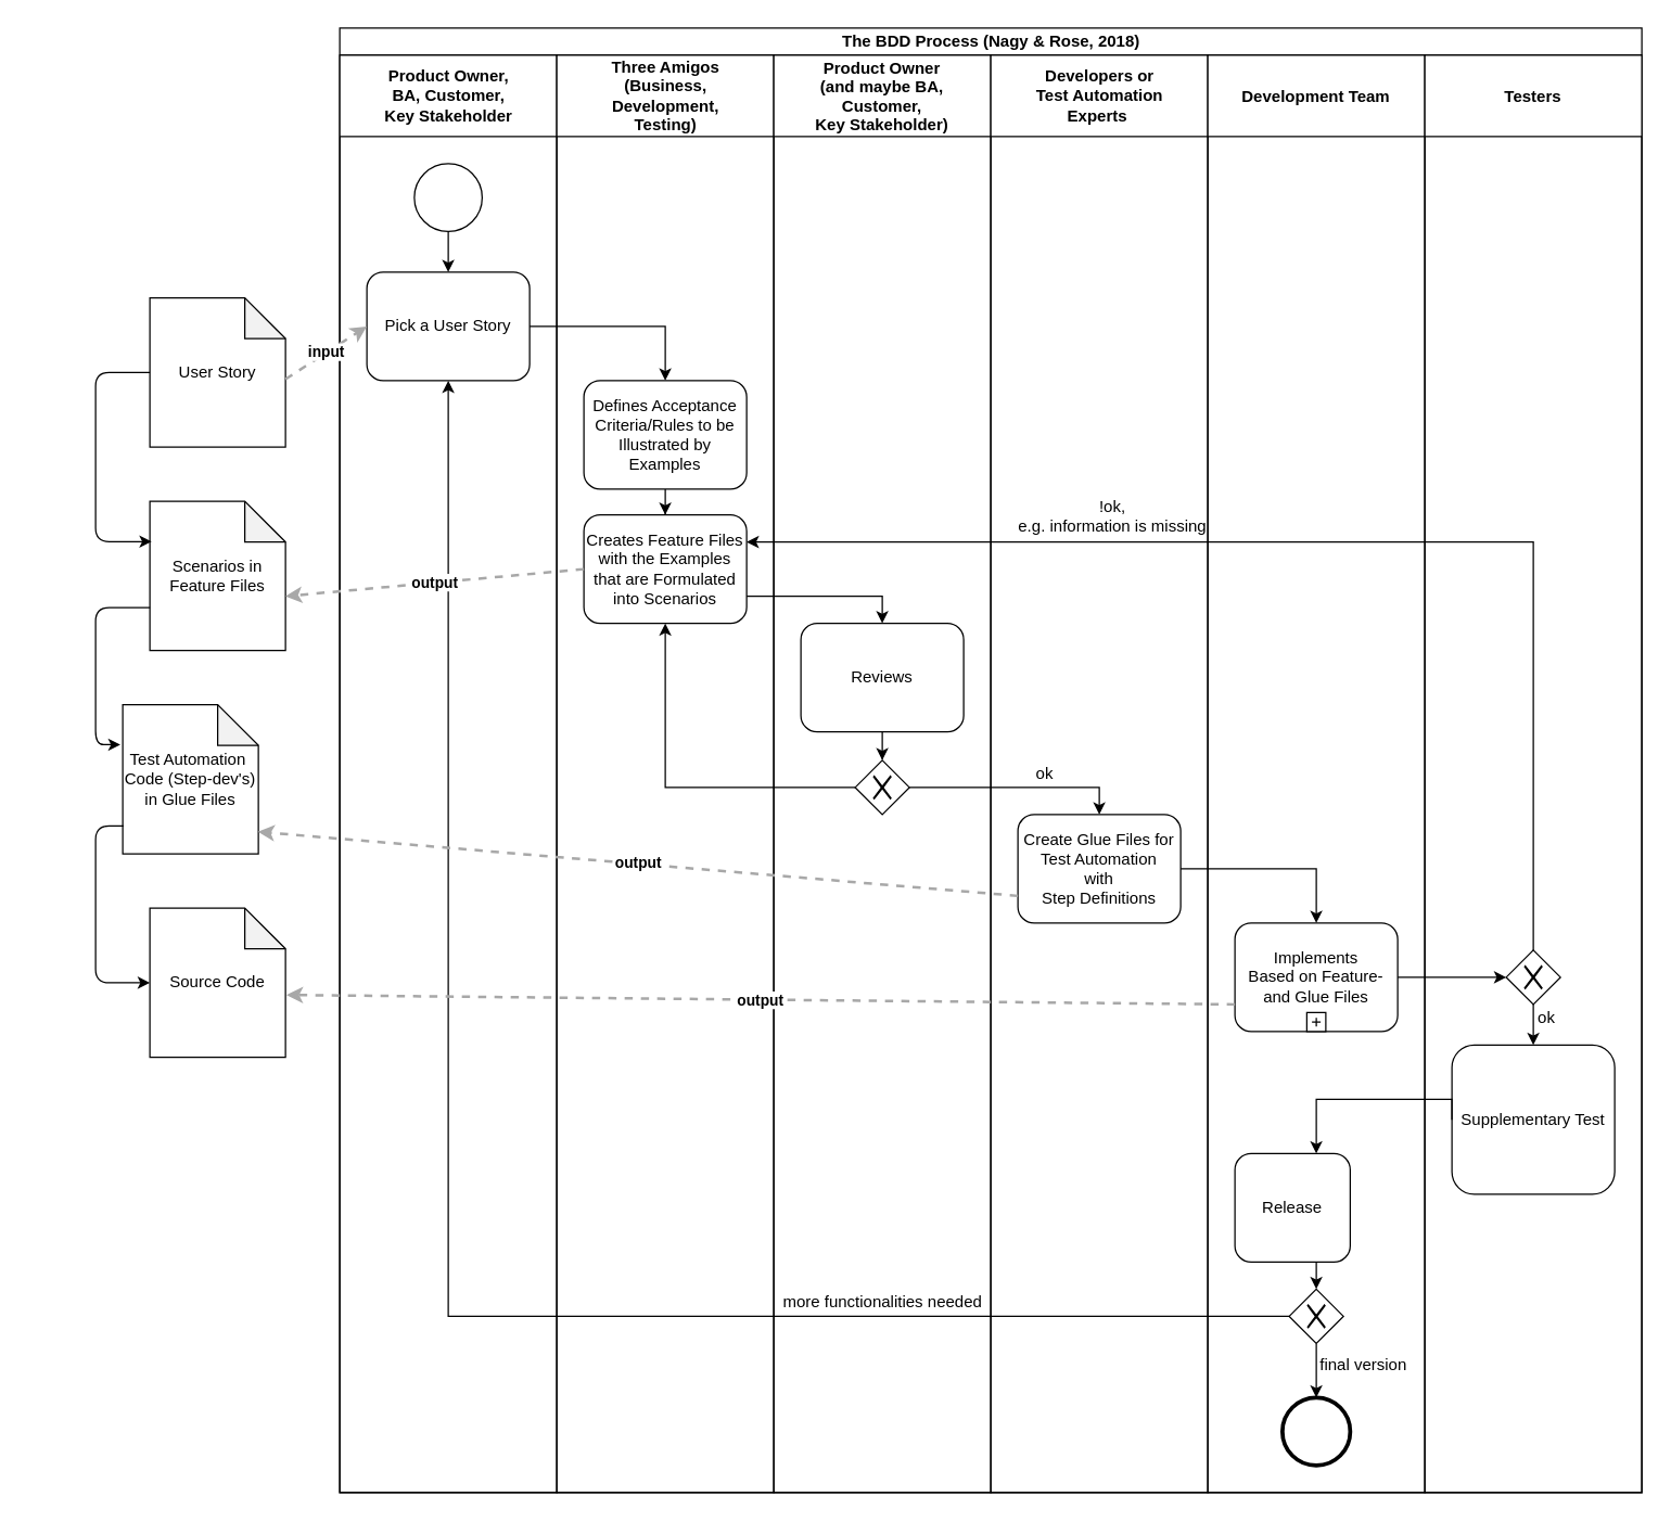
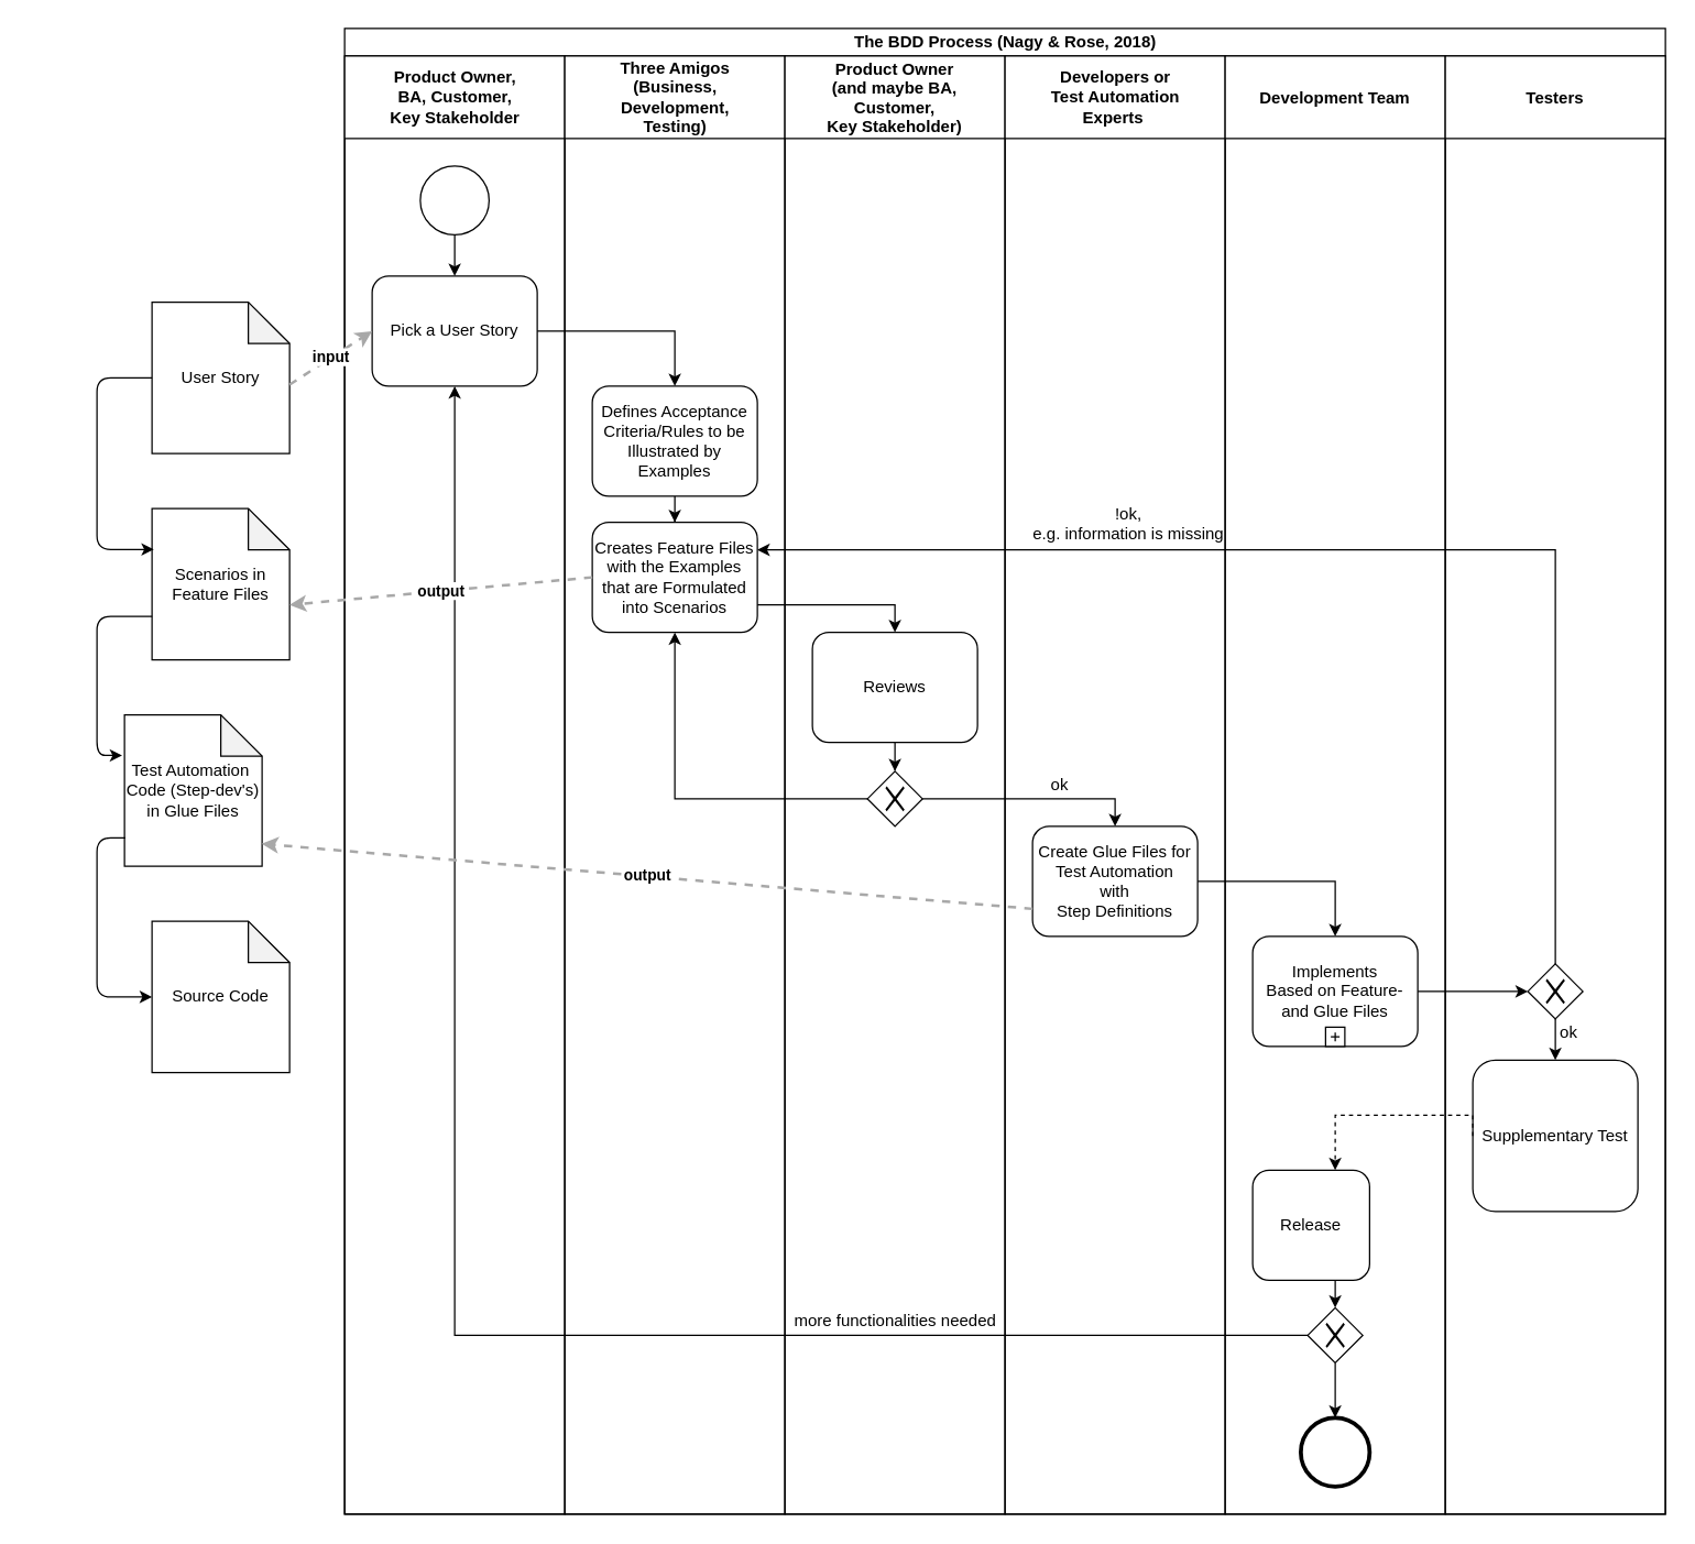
  <mxCell id="0" />
  <mxCell id="1" parent="0" />
  <mxCell id="2" value="User Story" style="shape=note;whiteSpace=wrap;html=1;backgroundOutline=1;darkOpacity=0.05;" parent="1" vertex="1"><mxGeometry x="110" y="219" width="100" height="110" as="geometry" /></mxCell>
  <mxCell id="3" value="Scenarios in Feature Files" style="shape=note;whiteSpace=wrap;html=1;backgroundOutline=1;darkOpacity=0.05;" parent="1" vertex="1"><mxGeometry x="110" y="369" width="100" height="110" as="geometry" /></mxCell>
  <mxCell id="4" value="Test Automation&amp;nbsp; Code (Step-dev's) in Glue Files" style="shape=note;whiteSpace=wrap;html=1;backgroundOutline=1;darkOpacity=0.05;" parent="1" vertex="1"><mxGeometry x="90" y="519" width="100" height="110" as="geometry" /></mxCell>
  <mxCell id="5" value="Source Code" style="shape=note;whiteSpace=wrap;html=1;backgroundOutline=1;darkOpacity=0.05;" parent="1" vertex="1"><mxGeometry x="110" y="669" width="100" height="110" as="geometry" /></mxCell>
  <mxCell id="6" value="The BDD Process&amp;nbsp;(Nagy &amp;amp; Rose, 2018)" style="swimlane;html=1;childLayout=stackLayout;resizeParent=1;resizeParentMax=0;startSize=20;" parent="1" vertex="1"><mxGeometry x="250" y="20" width="960" height="1080" as="geometry" /></mxCell>
  <mxCell id="7" value="Product Owner, &lt;br&gt;BA, Customer, &lt;br&gt;Key Stakeholder" style="swimlane;html=1;startSize=60;" parent="6" vertex="1"><mxGeometry y="20" width="160" height="1060" as="geometry" /></mxCell>
  <mxCell id="8" value="Pick a User Story" style="shape=ext;rounded=1;html=1;whiteSpace=wrap;" parent="7" vertex="1"><mxGeometry x="20" y="160" width="120" height="80" as="geometry" /></mxCell>
  <mxCell id="9" style="edgeStyle=orthogonalEdgeStyle;rounded=0;orthogonalLoop=1;jettySize=auto;html=1;entryX=0.5;entryY=0;entryDx=0;entryDy=0;" parent="7" source="10" target="8" edge="1"><mxGeometry relative="1" as="geometry" /></mxCell>
  <mxCell id="10" value="" style="shape=mxgraph.bpmn.shape;html=1;verticalLabelPosition=bottom;labelBackgroundColor=#ffffff;verticalAlign=top;align=center;perimeter=ellipsePerimeter;outlineConnect=0;outline=standard;symbol=general;" parent="7" vertex="1"><mxGeometry x="55" y="80" width="50" height="50" as="geometry" /></mxCell>
  <mxCell id="11" value="Three Amigos &lt;br&gt;(Business, &lt;br&gt;Development, &lt;br&gt;Testing)" style="swimlane;html=1;startSize=60;" parent="6" vertex="1"><mxGeometry x="160" y="20" width="160" height="1060" as="geometry" /></mxCell>
  <mxCell id="12" style="edgeStyle=orthogonalEdgeStyle;rounded=0;orthogonalLoop=1;jettySize=auto;html=1;" parent="11" source="13" target="14" edge="1"><mxGeometry relative="1" as="geometry" /></mxCell>
  <mxCell id="13" value="Defines Acceptance Criteria/Rules to be Illustrated by Examples" style="shape=ext;rounded=1;html=1;whiteSpace=wrap;" parent="11" vertex="1"><mxGeometry x="20" y="240" width="120" height="80" as="geometry" /></mxCell>
  <mxCell id="14" value="Creates Feature Files with the Examples that are Formulated into Scenarios" style="shape=ext;rounded=1;html=1;whiteSpace=wrap;" parent="11" vertex="1"><mxGeometry x="20" y="339" width="120" height="80" as="geometry" /></mxCell>
  <mxCell id="15" value="Product Owner &#10;(and maybe BA, &#10;Customer, &#10;Key Stakeholder)" style="swimlane;startSize=60;" parent="6" vertex="1"><mxGeometry x="320" y="20" width="160" height="1060" as="geometry" /></mxCell>
  <mxCell id="16" value="more functionalities needed" style="text;html=1;strokeColor=none;fillColor=none;align=center;verticalAlign=middle;whiteSpace=wrap;rounded=0;" parent="15" vertex="1"><mxGeometry x="-5.5" y="910" width="171" height="20" as="geometry" /></mxCell>
  <mxCell id="17" value="" style="shape=mxgraph.bpmn.shape;html=1;verticalLabelPosition=bottom;labelBackgroundColor=#ffffff;verticalAlign=top;align=center;perimeter=rhombusPerimeter;background=gateway;outlineConnect=0;outline=none;symbol=exclusiveGw;" parent="15" vertex="1"><mxGeometry x="60" y="520" width="40" height="40" as="geometry" /></mxCell>
  <mxCell id="18" value="Reviews" style="shape=ext;rounded=1;html=1;whiteSpace=wrap;" parent="15" vertex="1"><mxGeometry x="20" y="419" width="120" height="80" as="geometry" /></mxCell>
  <mxCell id="19" style="edgeStyle=orthogonalEdgeStyle;rounded=0;orthogonalLoop=1;jettySize=auto;html=1;entryX=0.5;entryY=0;entryDx=0;entryDy=0;" parent="15" source="18" target="17" edge="1"><mxGeometry relative="1" as="geometry" /></mxCell>
  <mxCell id="20" value="Developers or &lt;br&gt;Test Automation &lt;br&gt;Experts&amp;nbsp;" style="swimlane;html=1;startSize=60;" parent="6" vertex="1"><mxGeometry x="480" y="20" width="160" height="1060" as="geometry" /></mxCell>
  <mxCell id="21" value="ok" style="text;html=1;strokeColor=none;fillColor=none;align=center;verticalAlign=middle;whiteSpace=wrap;rounded=0;" parent="20" vertex="1"><mxGeometry x="20" y="520" width="40" height="20" as="geometry" /></mxCell>
  <mxCell id="22" value="!ok, &lt;br&gt;e.g. information is missing" style="text;html=1;strokeColor=none;fillColor=none;align=center;verticalAlign=middle;whiteSpace=wrap;rounded=0;" parent="20" vertex="1"><mxGeometry y="320" width="180" height="40" as="geometry" /></mxCell>
  <mxCell id="23" value="Create Glue Files for Test Automation&lt;br&gt;with&lt;br&gt;Step Definitions" style="shape=ext;rounded=1;html=1;whiteSpace=wrap;" parent="20" vertex="1"><mxGeometry x="20" y="560" width="120" height="80" as="geometry" /></mxCell>
  <mxCell id="24" value="Development Team" style="swimlane;startSize=60;" parent="6" vertex="1"><mxGeometry x="640" y="20" width="160" height="1060" as="geometry" /></mxCell>
  <mxCell id="25" style="edgeStyle=orthogonalEdgeStyle;rounded=0;orthogonalLoop=1;jettySize=auto;html=1;exitX=0.5;exitY=1;exitDx=0;exitDy=0;entryX=0.5;entryY=0;entryDx=0;entryDy=0;" parent="24" source="30" target="31" edge="1"><mxGeometry relative="1" as="geometry" /></mxCell>
  <mxCell id="26" style="edgeStyle=orthogonalEdgeStyle;rounded=0;orthogonalLoop=1;jettySize=auto;html=1;exitX=0.5;exitY=1;exitDx=0;exitDy=0;entryX=0.5;entryY=0;entryDx=0;entryDy=0;" parent="24" source="31" target="27" edge="1"><mxGeometry relative="1" as="geometry" /></mxCell>
  <mxCell id="27" value="" style="shape=mxgraph.bpmn.shape;html=1;verticalLabelPosition=bottom;labelBackgroundColor=#ffffff;verticalAlign=top;align=center;perimeter=ellipsePerimeter;outlineConnect=0;outline=end;symbol=general;" parent="24" vertex="1"><mxGeometry x="55" y="990" width="50" height="50" as="geometry" /></mxCell>
  <mxCell id="28" value="Implements &lt;br&gt;Based on Feature- and Glue Files" style="html=1;whiteSpace=wrap;rounded=1;dropTarget=0;" parent="24" vertex="1"><mxGeometry x="20" y="640" width="120" height="80" as="geometry" /></mxCell>
  <mxCell id="29" value="" style="html=1;shape=plus;outlineConnect=0;" parent="28" vertex="1"><mxGeometry x="0.5" y="1" width="14" height="14" relative="1" as="geometry"><mxPoint x="-7" y="-14" as="offset" /></mxGeometry></mxCell>
  <mxCell id="30" value="Release" style="shape=ext;rounded=1;html=1;whiteSpace=wrap;" parent="24" vertex="1"><mxGeometry x="20" y="810" width="85" height="80" as="geometry" /></mxCell>
  <mxCell id="31" value="" style="shape=mxgraph.bpmn.shape;html=1;verticalLabelPosition=bottom;labelBackgroundColor=#ffffff;verticalAlign=top;align=center;perimeter=rhombusPerimeter;background=gateway;outlineConnect=0;outline=none;symbol=exclusiveGw;" parent="24" vertex="1"><mxGeometry x="60" y="910" width="40" height="40" as="geometry" /></mxCell>
- <mxCell id="32" value="final version" style="text;html=1;strokeColor=none;fillColor=none;align=center;verticalAlign=middle;whiteSpace=wrap;rounded=0;" parent="24" vertex="1"><mxGeometry x="70" y="956" width="90" height="20" as="geometry" /></mxCell>
  <mxCell id="33" value="Testers" style="swimlane;startSize=60;" parent="6" vertex="1"><mxGeometry x="800" y="20" width="160" height="1060" as="geometry" /></mxCell>
  <mxCell id="34" style="edgeStyle=orthogonalEdgeStyle;rounded=0;orthogonalLoop=1;jettySize=auto;html=1;entryX=0.5;entryY=0;entryDx=0;entryDy=0;" parent="33" source="36" target="35" edge="1"><mxGeometry relative="1" as="geometry" /></mxCell>
  <mxCell id="35" value="Supplementary Test" style="shape=ext;rounded=1;html=1;whiteSpace=wrap;" parent="33" vertex="1"><mxGeometry x="20" y="730" width="120" height="110" as="geometry" /></mxCell>
  <mxCell id="36" value="" style="shape=mxgraph.bpmn.shape;html=1;verticalLabelPosition=bottom;labelBackgroundColor=#ffffff;verticalAlign=top;align=center;perimeter=rhombusPerimeter;background=gateway;outlineConnect=0;outline=none;symbol=exclusiveGw;" parent="33" vertex="1"><mxGeometry x="60" y="660" width="40" height="40" as="geometry" /></mxCell>
  <mxCell id="37" value="ok" style="text;html=1;strokeColor=none;fillColor=none;align=center;verticalAlign=middle;whiteSpace=wrap;rounded=0;" parent="33" vertex="1"><mxGeometry x="70" y="700" width="40" height="20" as="geometry" /></mxCell>
  <mxCell id="38" style="edgeStyle=orthogonalEdgeStyle;rounded=0;orthogonalLoop=1;jettySize=auto;html=1;" parent="6" source="8" target="13" edge="1"><mxGeometry relative="1" as="geometry"><Array as="points"><mxPoint x="240" y="220" /></Array></mxGeometry></mxCell>
  <mxCell id="39" style="edgeStyle=orthogonalEdgeStyle;rounded=0;orthogonalLoop=1;jettySize=auto;html=1;exitX=1;exitY=0.75;exitDx=0;exitDy=0;" parent="6" source="14" target="18" edge="1"><mxGeometry relative="1" as="geometry"><mxPoint x="320" y="419" as="sourcePoint" /><Array as="points"><mxPoint x="400" y="419" /></Array></mxGeometry></mxCell>
- <mxCell id="40" style="edgeStyle=orthogonalEdgeStyle;rounded=0;orthogonalLoop=1;jettySize=auto;html=1;exitX=0;exitY=0.5;exitDx=0;exitDy=0;" parent="6" source="35" target="30" edge="1"><mxGeometry relative="1" as="geometry"><Array as="points"><mxPoint x="720" y="790" /></Array></mxGeometry></mxCell>
+ <mxCell id="40" style="edgeStyle=orthogonalEdgeStyle;rounded=0;orthogonalLoop=1;jettySize=auto;html=1;exitX=0;exitY=0.5;exitDx=0;exitDy=0;dashed=1;" parent="6" source="35" target="30" edge="1"><mxGeometry relative="1" as="geometry"><Array as="points"><mxPoint x="720" y="790" /></Array></mxGeometry></mxCell>
  <mxCell id="41" style="edgeStyle=orthogonalEdgeStyle;rounded=0;orthogonalLoop=1;jettySize=auto;html=1;entryX=0;entryY=0.5;entryDx=0;entryDy=0;" parent="6" source="28" target="36" edge="1"><mxGeometry relative="1" as="geometry" /></mxCell>
  <mxCell id="42" style="edgeStyle=orthogonalEdgeStyle;rounded=0;orthogonalLoop=1;jettySize=auto;html=1;entryX=1;entryY=0.25;entryDx=0;entryDy=0;exitX=0.5;exitY=0;exitDx=0;exitDy=0;" parent="6" source="36" target="14" edge="1"><mxGeometry relative="1" as="geometry"><Array as="points"><mxPoint x="880" y="379" /></Array><mxPoint x="910" y="770" as="sourcePoint" /></mxGeometry></mxCell>
  <mxCell id="43" style="edgeStyle=orthogonalEdgeStyle;rounded=0;orthogonalLoop=1;jettySize=auto;html=1;entryX=0.5;entryY=1;entryDx=0;entryDy=0;" parent="6" source="31" target="8" edge="1"><mxGeometry relative="1" as="geometry"><Array as="points"><mxPoint x="80" y="950" /></Array></mxGeometry></mxCell>
  <mxCell id="44" style="edgeStyle=orthogonalEdgeStyle;rounded=0;orthogonalLoop=1;jettySize=auto;html=1;entryX=0.5;entryY=0;entryDx=0;entryDy=0;" parent="6" source="17" target="23" edge="1"><mxGeometry relative="1" as="geometry"><mxPoint x="560" y="660" as="targetPoint" /></mxGeometry></mxCell>
  <mxCell id="45" style="edgeStyle=orthogonalEdgeStyle;rounded=0;orthogonalLoop=1;jettySize=auto;html=1;entryX=0.5;entryY=1;entryDx=0;entryDy=0;" parent="6" source="17" target="14" edge="1"><mxGeometry relative="1" as="geometry" /></mxCell>
  <mxCell id="46" style="edgeStyle=orthogonalEdgeStyle;rounded=0;orthogonalLoop=1;jettySize=auto;html=1;entryX=0.5;entryY=0;entryDx=0;entryDy=0;exitX=1;exitY=0.5;exitDx=0;exitDy=0;" parent="6" source="23" target="28" edge="1"><mxGeometry relative="1" as="geometry"><mxPoint x="740" y="670" as="targetPoint" /><mxPoint x="640" y="620" as="sourcePoint" /></mxGeometry></mxCell>
  <mxCell id="47" value="&lt;div style=&quot;text-align: left&quot;&gt;&lt;div style=&quot;text-align: center&quot;&gt;&lt;b&gt;input&lt;/b&gt;&lt;/div&gt;&lt;/div&gt;" style="edgeStyle=none;rounded=0;html=1;entryX=0;entryY=0.5;jettySize=auto;orthogonalLoop=1;strokeColor=#A8A8A8;strokeWidth=2;fontColor=#000000;jumpStyle=none;dashed=1;entryDx=0;entryDy=0;exitX=1;exitY=0.545;exitDx=0;exitDy=0;exitPerimeter=0;" parent="1" source="2" target="8" edge="1"><mxGeometry width="200" relative="1" as="geometry"><mxPoint x="190" y="220" as="sourcePoint" /><mxPoint x="280" y="375" as="targetPoint" /></mxGeometry></mxCell>
  <mxCell id="48" value="&lt;div style=&quot;text-align: left&quot;&gt;&lt;div style=&quot;text-align: center&quot;&gt;&lt;b&gt;output&lt;/b&gt;&lt;/div&gt;&lt;/div&gt;" style="edgeStyle=none;rounded=0;html=1;entryX=0;entryY=0;jettySize=auto;orthogonalLoop=1;strokeColor=#A8A8A8;strokeWidth=2;fontColor=#000000;jumpStyle=none;dashed=1;entryDx=100;entryDy=70;entryPerimeter=0;exitX=0;exitY=0.5;exitDx=0;exitDy=0;" parent="1" source="14" target="3" edge="1"><mxGeometry width="200" relative="1" as="geometry"><mxPoint x="420" y="420" as="sourcePoint" /><mxPoint x="173.3" y="696.54" as="targetPoint" /></mxGeometry></mxCell>
  <mxCell id="49" value="&lt;div style=&quot;text-align: left&quot;&gt;&lt;div style=&quot;text-align: center&quot;&gt;&lt;b&gt;output&lt;/b&gt;&lt;/div&gt;&lt;/div&gt;" style="edgeStyle=none;rounded=0;html=1;entryX=0.997;entryY=0.852;jettySize=auto;orthogonalLoop=1;strokeColor=#A8A8A8;strokeWidth=2;fontColor=#000000;jumpStyle=none;dashed=1;entryDx=0;entryDy=0;entryPerimeter=0;exitX=0;exitY=0.75;exitDx=0;exitDy=0;" parent="1" source="23" target="4" edge="1"><mxGeometry width="200" relative="1" as="geometry"><mxPoint x="750" y="730" as="sourcePoint" /><mxPoint x="300" y="610" as="targetPoint" /></mxGeometry></mxCell>
- <mxCell id="50" value="&lt;div style=&quot;text-align: left&quot;&gt;&lt;div style=&quot;text-align: center&quot;&gt;&lt;b&gt;output&lt;/b&gt;&lt;/div&gt;&lt;/div&gt;" style="edgeStyle=none;rounded=0;html=1;entryX=1.007;entryY=0.582;jettySize=auto;orthogonalLoop=1;strokeColor=#A8A8A8;strokeWidth=2;fontColor=#000000;jumpStyle=none;dashed=1;entryDx=0;entryDy=0;entryPerimeter=0;exitX=0;exitY=0.75;exitDx=0;exitDy=0;" parent="1" source="28" target="5" edge="1"><mxGeometry width="200" relative="1" as="geometry"><mxPoint x="910" y="829.36" as="sourcePoint" /><mxPoint x="220" y="700" as="targetPoint" /></mxGeometry></mxCell>
  <mxCell id="51" value="" style="edgeStyle=elbowEdgeStyle;elbow=horizontal;endArrow=classic;html=1;entryX=0.013;entryY=0.27;entryDx=0;entryDy=0;entryPerimeter=0;exitX=0;exitY=0.5;exitDx=0;exitDy=0;exitPerimeter=0;" parent="1" source="2" target="3" edge="1"><mxGeometry width="50" height="50" relative="1" as="geometry"><mxPoint x="60" y="439" as="sourcePoint" /><mxPoint x="60" y="539" as="targetPoint" /><Array as="points"><mxPoint x="70" y="369" /><mxPoint x="20" y="566.72" /></Array></mxGeometry></mxCell>
  <mxCell id="52" value="" style="edgeStyle=elbowEdgeStyle;elbow=horizontal;endArrow=classic;html=1;exitX=0.001;exitY=0.712;exitDx=0;exitDy=0;exitPerimeter=0;entryX=-0.017;entryY=0.268;entryDx=0;entryDy=0;entryPerimeter=0;" parent="1" source="3" target="4" edge="1"><mxGeometry width="50" height="50" relative="1" as="geometry"><mxPoint x="89.3" y="599" as="sourcePoint" /><mxPoint x="90" y="699" as="targetPoint" /><Array as="points"><mxPoint x="70" y="499" /><mxPoint x="20" y="726.72" /></Array></mxGeometry></mxCell>
  <mxCell id="53" value="" style="edgeStyle=elbowEdgeStyle;elbow=horizontal;endArrow=classic;html=1;exitX=0.006;exitY=0.813;exitDx=0;exitDy=0;exitPerimeter=0;entryX=0;entryY=0.5;entryDx=0;entryDy=0;entryPerimeter=0;" parent="1" source="4" target="5" edge="1"><mxGeometry width="50" height="50" relative="1" as="geometry"><mxPoint x="89.3" y="759" as="sourcePoint" /><mxPoint x="90" y="859" as="targetPoint" /><Array as="points"><mxPoint x="70" y="669" /><mxPoint x="20" y="886.72" /></Array></mxGeometry></mxCell>
